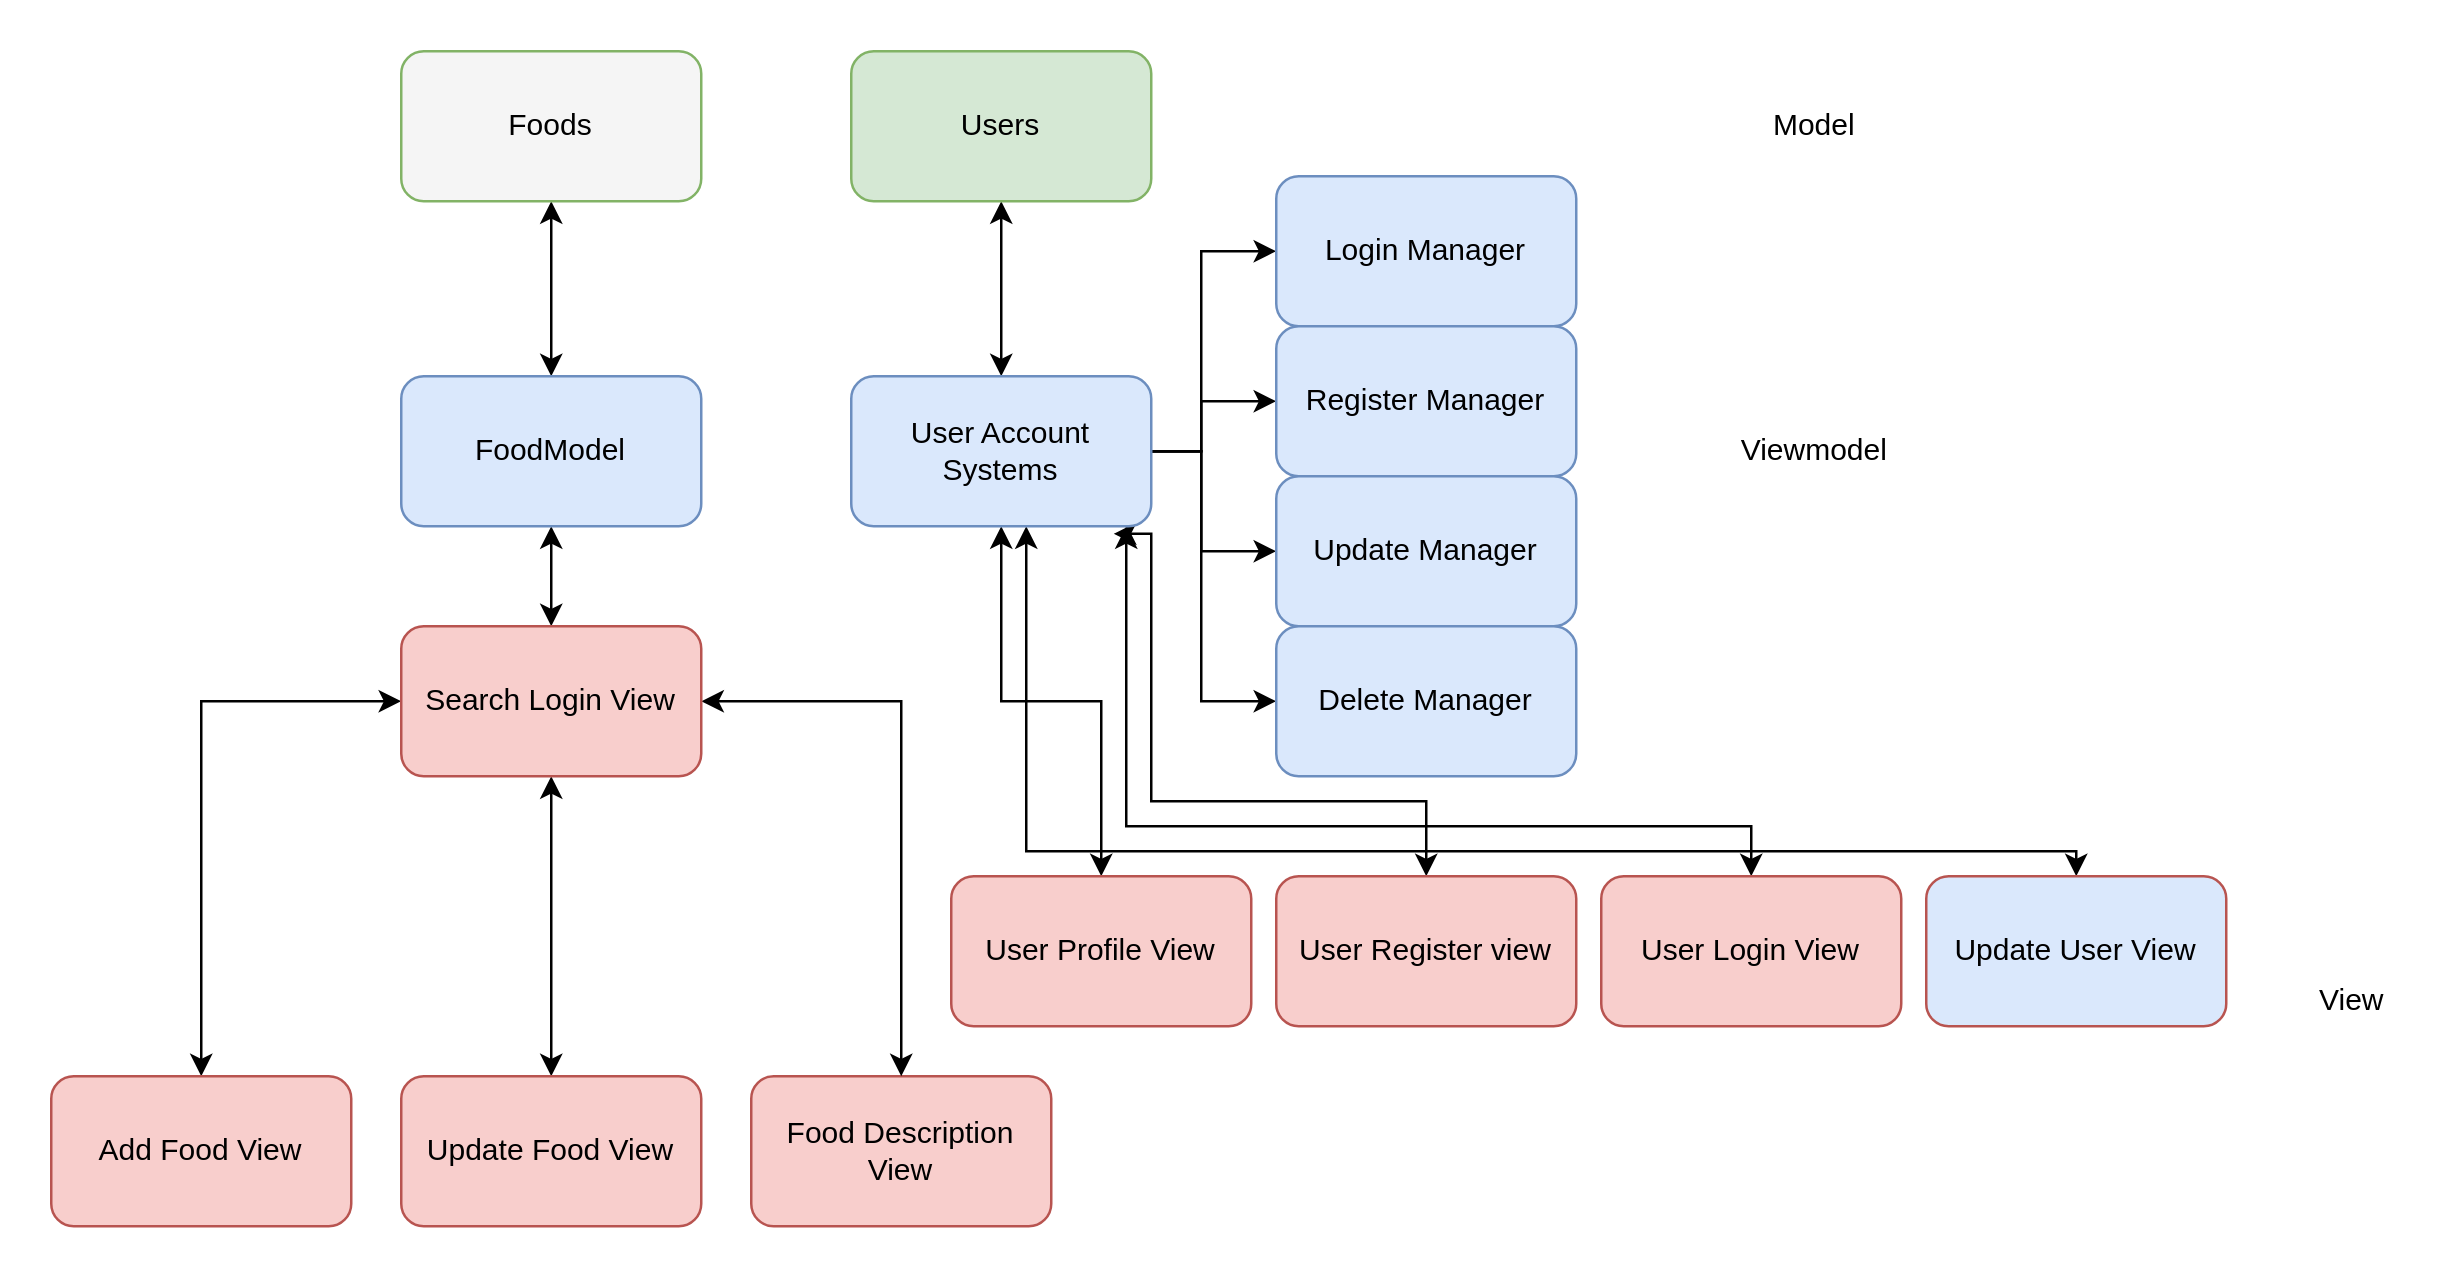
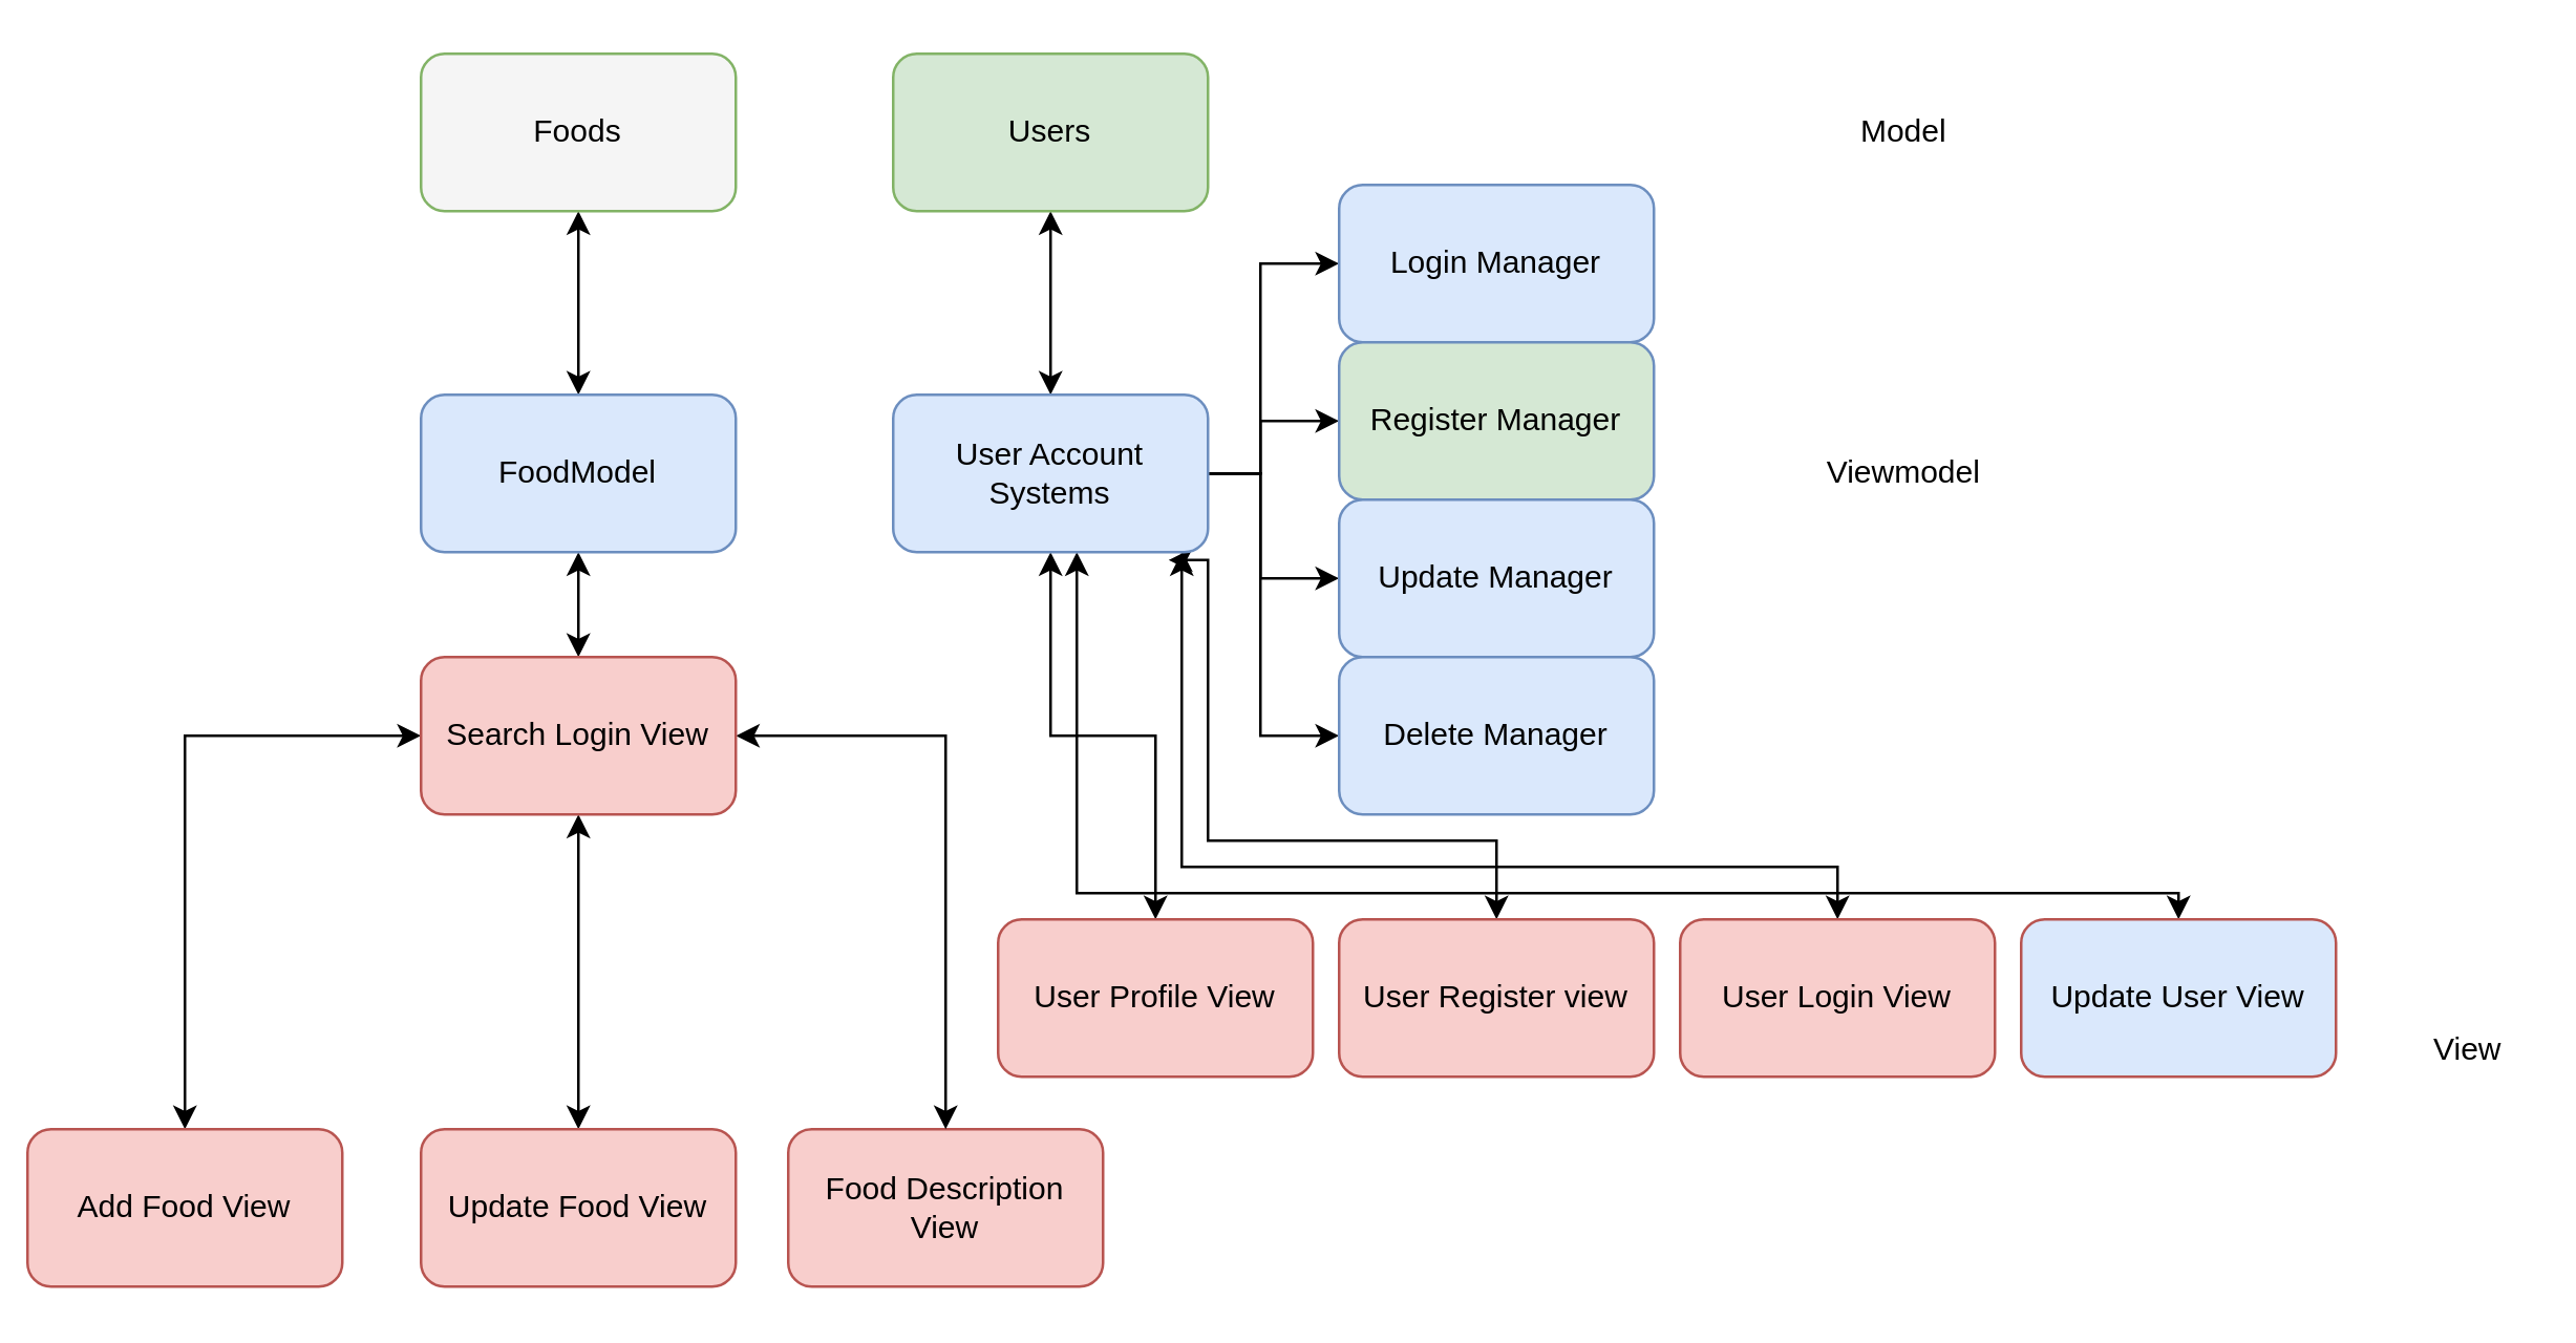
  <mxCell id="0" />
  <mxCell id="1" parent="0" />
  <mxCell id="2" style="edgeStyle=orthogonalEdgeStyle;rounded=0;orthogonalLoop=1;jettySize=auto;html=1;exitX=0.5;exitY=1;exitDx=0;exitDy=0;entryX=0.5;entryY=0;entryDx=0;entryDy=0;startArrow=classic;startFill=1;" edge="1" parent="1" source="3" target="8"><mxGeometry relative="1" as="geometry" /></mxCell>
  <mxCell id="3" value="Foods" style="rounded=1;whiteSpace=wrap;html=1;fillColor=#f5f5f5;strokeColor=#82b366;" vertex="1" parent="1"><mxGeometry x="160" y="20" width="120" height="60" as="geometry" /></mxCell>
  <mxCell id="4" style="edgeStyle=orthogonalEdgeStyle;rounded=0;orthogonalLoop=1;jettySize=auto;html=1;startArrow=classic;startFill=1;" edge="1" parent="1" source="5" target="17"><mxGeometry relative="1" as="geometry" /></mxCell>
  <mxCell id="5" value="Users" style="rounded=1;whiteSpace=wrap;html=1;fillColor=#d5e8d4;strokeColor=#82b366;" vertex="1" parent="1"><mxGeometry x="340" y="20" width="120" height="60" as="geometry" /></mxCell>
  <mxCell id="6" value="Model" style="text;html=1;align=center;verticalAlign=middle;resizable=0;points=[];autosize=1;" vertex="1" parent="1"><mxGeometry x="700" y="40" width="50" height="20" as="geometry" /></mxCell>
  <mxCell id="7" style="edgeStyle=orthogonalEdgeStyle;rounded=0;orthogonalLoop=1;jettySize=auto;html=1;exitX=0.5;exitY=1;exitDx=0;exitDy=0;entryX=0.5;entryY=0;entryDx=0;entryDy=0;startArrow=classic;startFill=1;" edge="1" parent="1" source="8" target="27"><mxGeometry relative="1" as="geometry" /></mxCell>
  <mxCell id="8" value="FoodModel" style="rounded=1;whiteSpace=wrap;html=1;fillColor=#dae8fc;strokeColor=#6c8ebf;" vertex="1" parent="1"><mxGeometry x="160" y="150" width="120" height="60" as="geometry" /></mxCell>
  <mxCell id="9" style="edgeStyle=orthogonalEdgeStyle;rounded=0;orthogonalLoop=1;jettySize=auto;html=1;entryX=0;entryY=0.5;entryDx=0;entryDy=0;startArrow=none;startFill=0;" edge="1" parent="1" source="17" target="18"><mxGeometry relative="1" as="geometry"><Array as="points"><mxPoint x="480" y="180" /><mxPoint x="480" y="100" /></Array></mxGeometry></mxCell>
  <mxCell id="10" style="edgeStyle=orthogonalEdgeStyle;rounded=0;orthogonalLoop=1;jettySize=auto;html=1;entryX=0;entryY=0.5;entryDx=0;entryDy=0;startArrow=none;startFill=0;" edge="1" parent="1" source="17" target="19"><mxGeometry relative="1" as="geometry"><Array as="points"><mxPoint x="480" y="180" /><mxPoint x="480" y="160" /></Array></mxGeometry></mxCell>
  <mxCell id="11" style="edgeStyle=orthogonalEdgeStyle;rounded=0;orthogonalLoop=1;jettySize=auto;html=1;startArrow=none;startFill=0;" edge="1" parent="1" source="17" target="20"><mxGeometry relative="1" as="geometry"><Array as="points"><mxPoint x="480" y="180" /><mxPoint x="480" y="220" /></Array></mxGeometry></mxCell>
  <mxCell id="12" style="edgeStyle=orthogonalEdgeStyle;rounded=0;orthogonalLoop=1;jettySize=auto;html=1;entryX=0;entryY=0.5;entryDx=0;entryDy=0;startArrow=none;startFill=0;" edge="1" parent="1" source="17" target="21"><mxGeometry relative="1" as="geometry"><Array as="points"><mxPoint x="480" y="180" /><mxPoint x="480" y="280" /></Array></mxGeometry></mxCell>
  <mxCell id="13" style="edgeStyle=orthogonalEdgeStyle;rounded=0;orthogonalLoop=1;jettySize=auto;html=1;startArrow=classic;startFill=1;" edge="1" parent="1" source="17" target="28"><mxGeometry relative="1" as="geometry" /></mxCell>
  <mxCell id="14" style="edgeStyle=orthogonalEdgeStyle;rounded=0;orthogonalLoop=1;jettySize=auto;html=1;entryX=0.5;entryY=0;entryDx=0;entryDy=0;startArrow=classic;startFill=1;exitX=0.875;exitY=1.05;exitDx=0;exitDy=0;exitPerimeter=0;" edge="1" parent="1" source="17" target="29"><mxGeometry relative="1" as="geometry"><Array as="points"><mxPoint x="460" y="213" /><mxPoint x="460" y="320" /><mxPoint x="570" y="320" /></Array></mxGeometry></mxCell>
  <mxCell id="15" style="edgeStyle=orthogonalEdgeStyle;rounded=0;orthogonalLoop=1;jettySize=auto;html=1;startArrow=classic;startFill=1;entryX=0.5;entryY=0;entryDx=0;entryDy=0;" edge="1" parent="1" source="17" target="30"><mxGeometry relative="1" as="geometry"><Array as="points"><mxPoint x="450" y="330" /><mxPoint x="700" y="330" /></Array></mxGeometry></mxCell>
  <mxCell id="16" style="edgeStyle=orthogonalEdgeStyle;rounded=0;orthogonalLoop=1;jettySize=auto;html=1;startArrow=classic;startFill=1;" edge="1" parent="1" source="17" target="33"><mxGeometry relative="1" as="geometry"><Array as="points"><mxPoint x="410" y="340" /><mxPoint x="830" y="340" /></Array></mxGeometry></mxCell>
  <mxCell id="17" value="User Account Systems" style="rounded=1;whiteSpace=wrap;html=1;fillColor=#dae8fc;strokeColor=#6c8ebf;" vertex="1" parent="1"><mxGeometry x="340" y="150" width="120" height="60" as="geometry" /></mxCell>
  <mxCell id="18" value="Login Manager" style="rounded=1;whiteSpace=wrap;html=1;fillColor=#dae8fc;strokeColor=#6c8ebf;" vertex="1" parent="1"><mxGeometry x="510" y="70" width="120" height="60" as="geometry" /></mxCell>
- <mxCell id="19" value="Register Manager" style="rounded=1;whiteSpace=wrap;html=1;fillColor=#dae8fc;strokeColor=#6c8ebf;" vertex="1" parent="1"><mxGeometry x="510" y="130" width="120" height="60" as="geometry" /></mxCell>
+ <mxCell id="19" value="Register Manager" style="rounded=1;whiteSpace=wrap;html=1;fillColor=#d5e8d4;strokeColor=#6c8ebf;" vertex="1" parent="1"><mxGeometry x="510" y="130" width="120" height="60" as="geometry" /></mxCell>
  <mxCell id="20" value="Update Manager" style="rounded=1;whiteSpace=wrap;html=1;fillColor=#dae8fc;strokeColor=#6c8ebf;" vertex="1" parent="1"><mxGeometry x="510" y="190" width="120" height="60" as="geometry" /></mxCell>
  <mxCell id="21" value="Delete Manager" style="rounded=1;whiteSpace=wrap;html=1;fillColor=#dae8fc;strokeColor=#6c8ebf;" vertex="1" parent="1"><mxGeometry x="510" y="250" width="120" height="60" as="geometry" /></mxCell>
  <mxCell id="22" value="Viewmodel" style="text;html=1;align=center;verticalAlign=middle;resizable=0;points=[];autosize=1;" vertex="1" parent="1"><mxGeometry x="690" y="170" width="70" height="20" as="geometry" /></mxCell>
  <mxCell id="23" value="Food Description View" style="rounded=1;whiteSpace=wrap;html=1;fillColor=#f8cecc;strokeColor=#b85450;" vertex="1" parent="1"><mxGeometry x="300" y="430" width="120" height="60" as="geometry" /></mxCell>
  <mxCell id="24" style="edgeStyle=orthogonalEdgeStyle;rounded=0;orthogonalLoop=1;jettySize=auto;html=1;startArrow=classic;startFill=1;" edge="1" parent="1" source="27" target="31"><mxGeometry relative="1" as="geometry" /></mxCell>
  <mxCell id="25" style="edgeStyle=orthogonalEdgeStyle;rounded=0;orthogonalLoop=1;jettySize=auto;html=1;startArrow=classic;startFill=1;" edge="1" parent="1" source="27" target="32"><mxGeometry relative="1" as="geometry" /></mxCell>
  <mxCell id="26" style="edgeStyle=orthogonalEdgeStyle;rounded=0;orthogonalLoop=1;jettySize=auto;html=1;entryX=0.5;entryY=0;entryDx=0;entryDy=0;startArrow=classic;startFill=1;" edge="1" parent="1" source="27" target="23"><mxGeometry relative="1" as="geometry" /></mxCell>
  <mxCell id="27" value="Search Login View" style="rounded=1;whiteSpace=wrap;html=1;fillColor=#f8cecc;strokeColor=#b85450;" vertex="1" parent="1"><mxGeometry x="160" y="250" width="120" height="60" as="geometry" /></mxCell>
  <mxCell id="28" value="User Profile View" style="rounded=1;whiteSpace=wrap;html=1;fillColor=#f8cecc;strokeColor=#b85450;" vertex="1" parent="1"><mxGeometry x="380" y="350" width="120" height="60" as="geometry" /></mxCell>
  <mxCell id="29" value="User Register view" style="rounded=1;whiteSpace=wrap;html=1;fillColor=#f8cecc;strokeColor=#b85450;" vertex="1" parent="1"><mxGeometry x="510" y="350" width="120" height="60" as="geometry" /></mxCell>
  <mxCell id="30" value="User Login View" style="rounded=1;whiteSpace=wrap;html=1;fillColor=#f8cecc;strokeColor=#b85450;" vertex="1" parent="1"><mxGeometry x="640" y="350" width="120" height="60" as="geometry" /></mxCell>
  <mxCell id="31" value="Update Food View" style="rounded=1;whiteSpace=wrap;html=1;fillColor=#f8cecc;strokeColor=#b85450;" vertex="1" parent="1"><mxGeometry x="160" y="430" width="120" height="60" as="geometry" /></mxCell>
- <mxCell id="32" value="Add Food View" style="rounded=1;whiteSpace=wrap;html=1;fillColor=#f8cecc;strokeColor=#b85450;" vertex="1" parent="1"><mxGeometry x="20" y="430" width="120" height="60" as="geometry" /></mxCell>
+ <mxCell id="32" value="Add Food View" style="rounded=1;whiteSpace=wrap;html=1;fillColor=#f8cecc;strokeColor=#b85450;" vertex="1" parent="1"><mxGeometry x="10" y="430" width="120" height="60" as="geometry" /></mxCell>
  <mxCell id="33" value="Update User View" style="rounded=1;whiteSpace=wrap;html=1;fillColor=#dae8fc;strokeColor=#b85450;" vertex="1" parent="1"><mxGeometry x="770" y="350" width="120" height="60" as="geometry" /></mxCell>
  <mxCell id="34" value="View" style="text;html=1;align=center;verticalAlign=middle;resizable=0;points=[];autosize=1;" vertex="1" parent="1"><mxGeometry x="920" y="390" width="40" height="20" as="geometry" /></mxCell>
